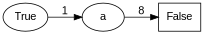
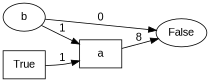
  digraph {
    fontname="Liberation Sans"
    rankdir=LR
    node [fontname="Liberation Sans" shape=oval]
    edge [fontname="Liberation Sans"]
-   n2 [label=False shape=rectangle]
-   n3 [label=a]
-   n4 [label=True shape=ellipse]
+   n1 [label=b]
+   n2 [label=False shape=ellipse]
+   n3 [label=a shape=box]
+   n4 [label=True shape=rectangle]
+   n1 -> n2 [label=0]
+   n1 -> n3 [label=1]
    n3 -> n2 [label=8]
    n4 -> n3 [label=1]
  }
